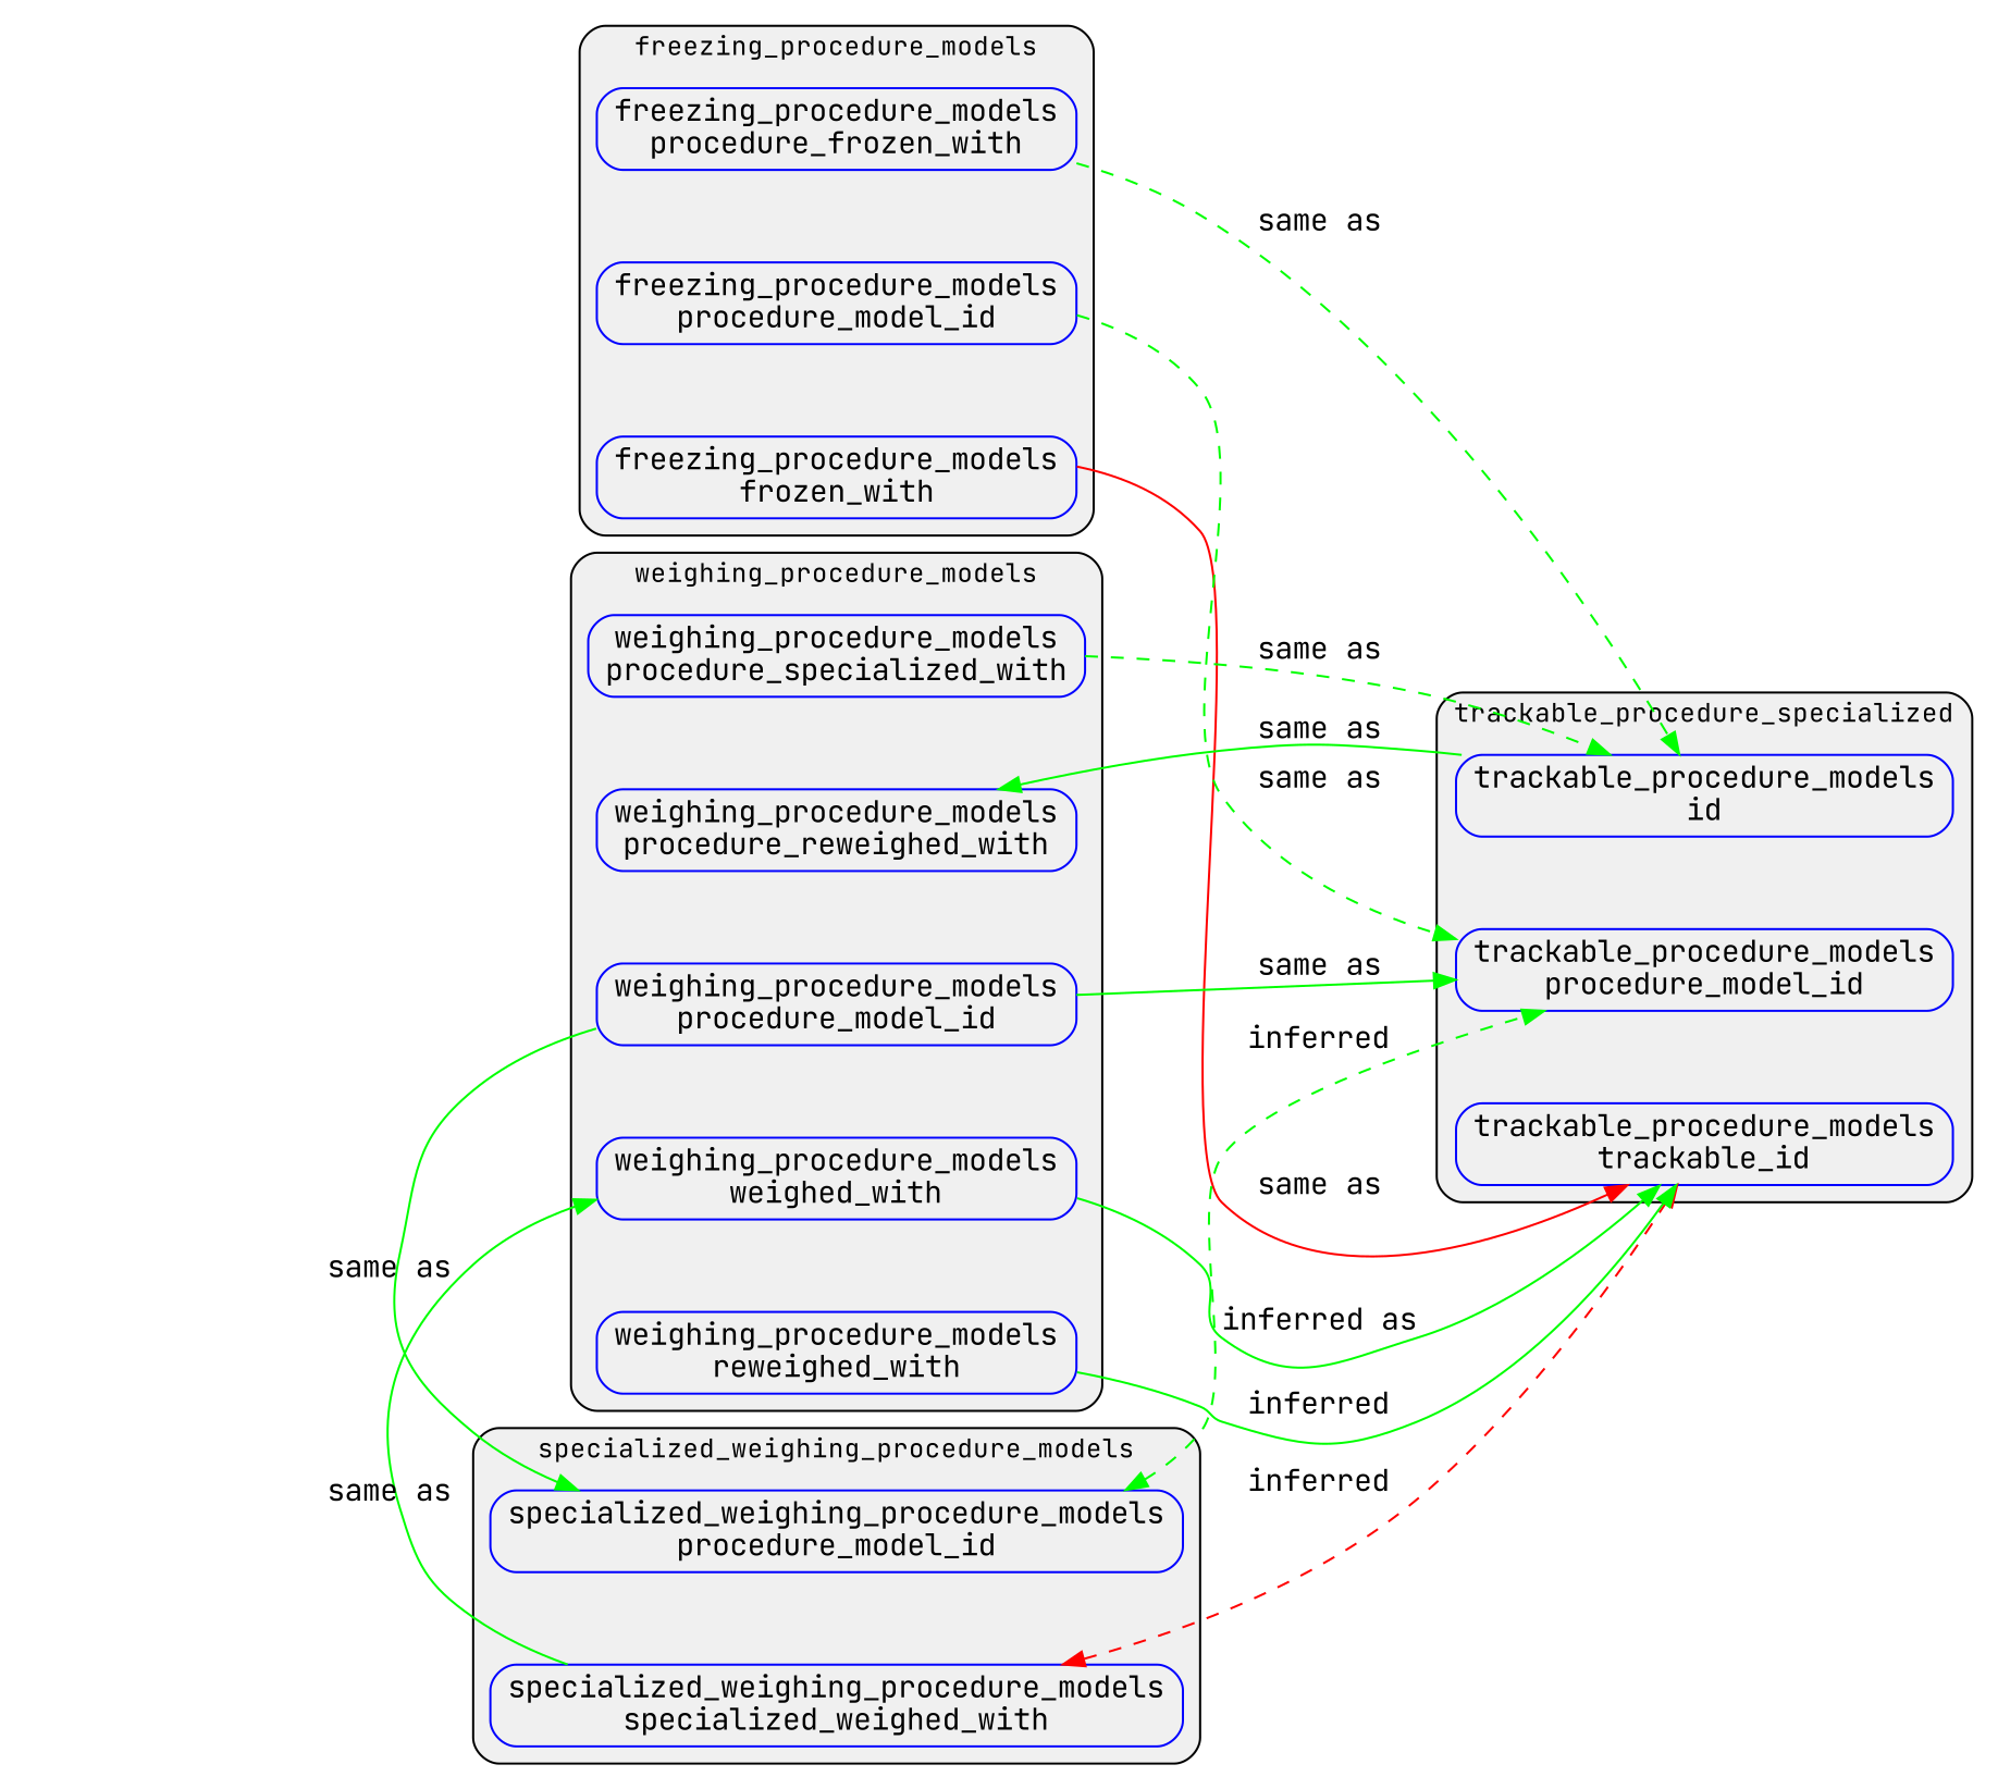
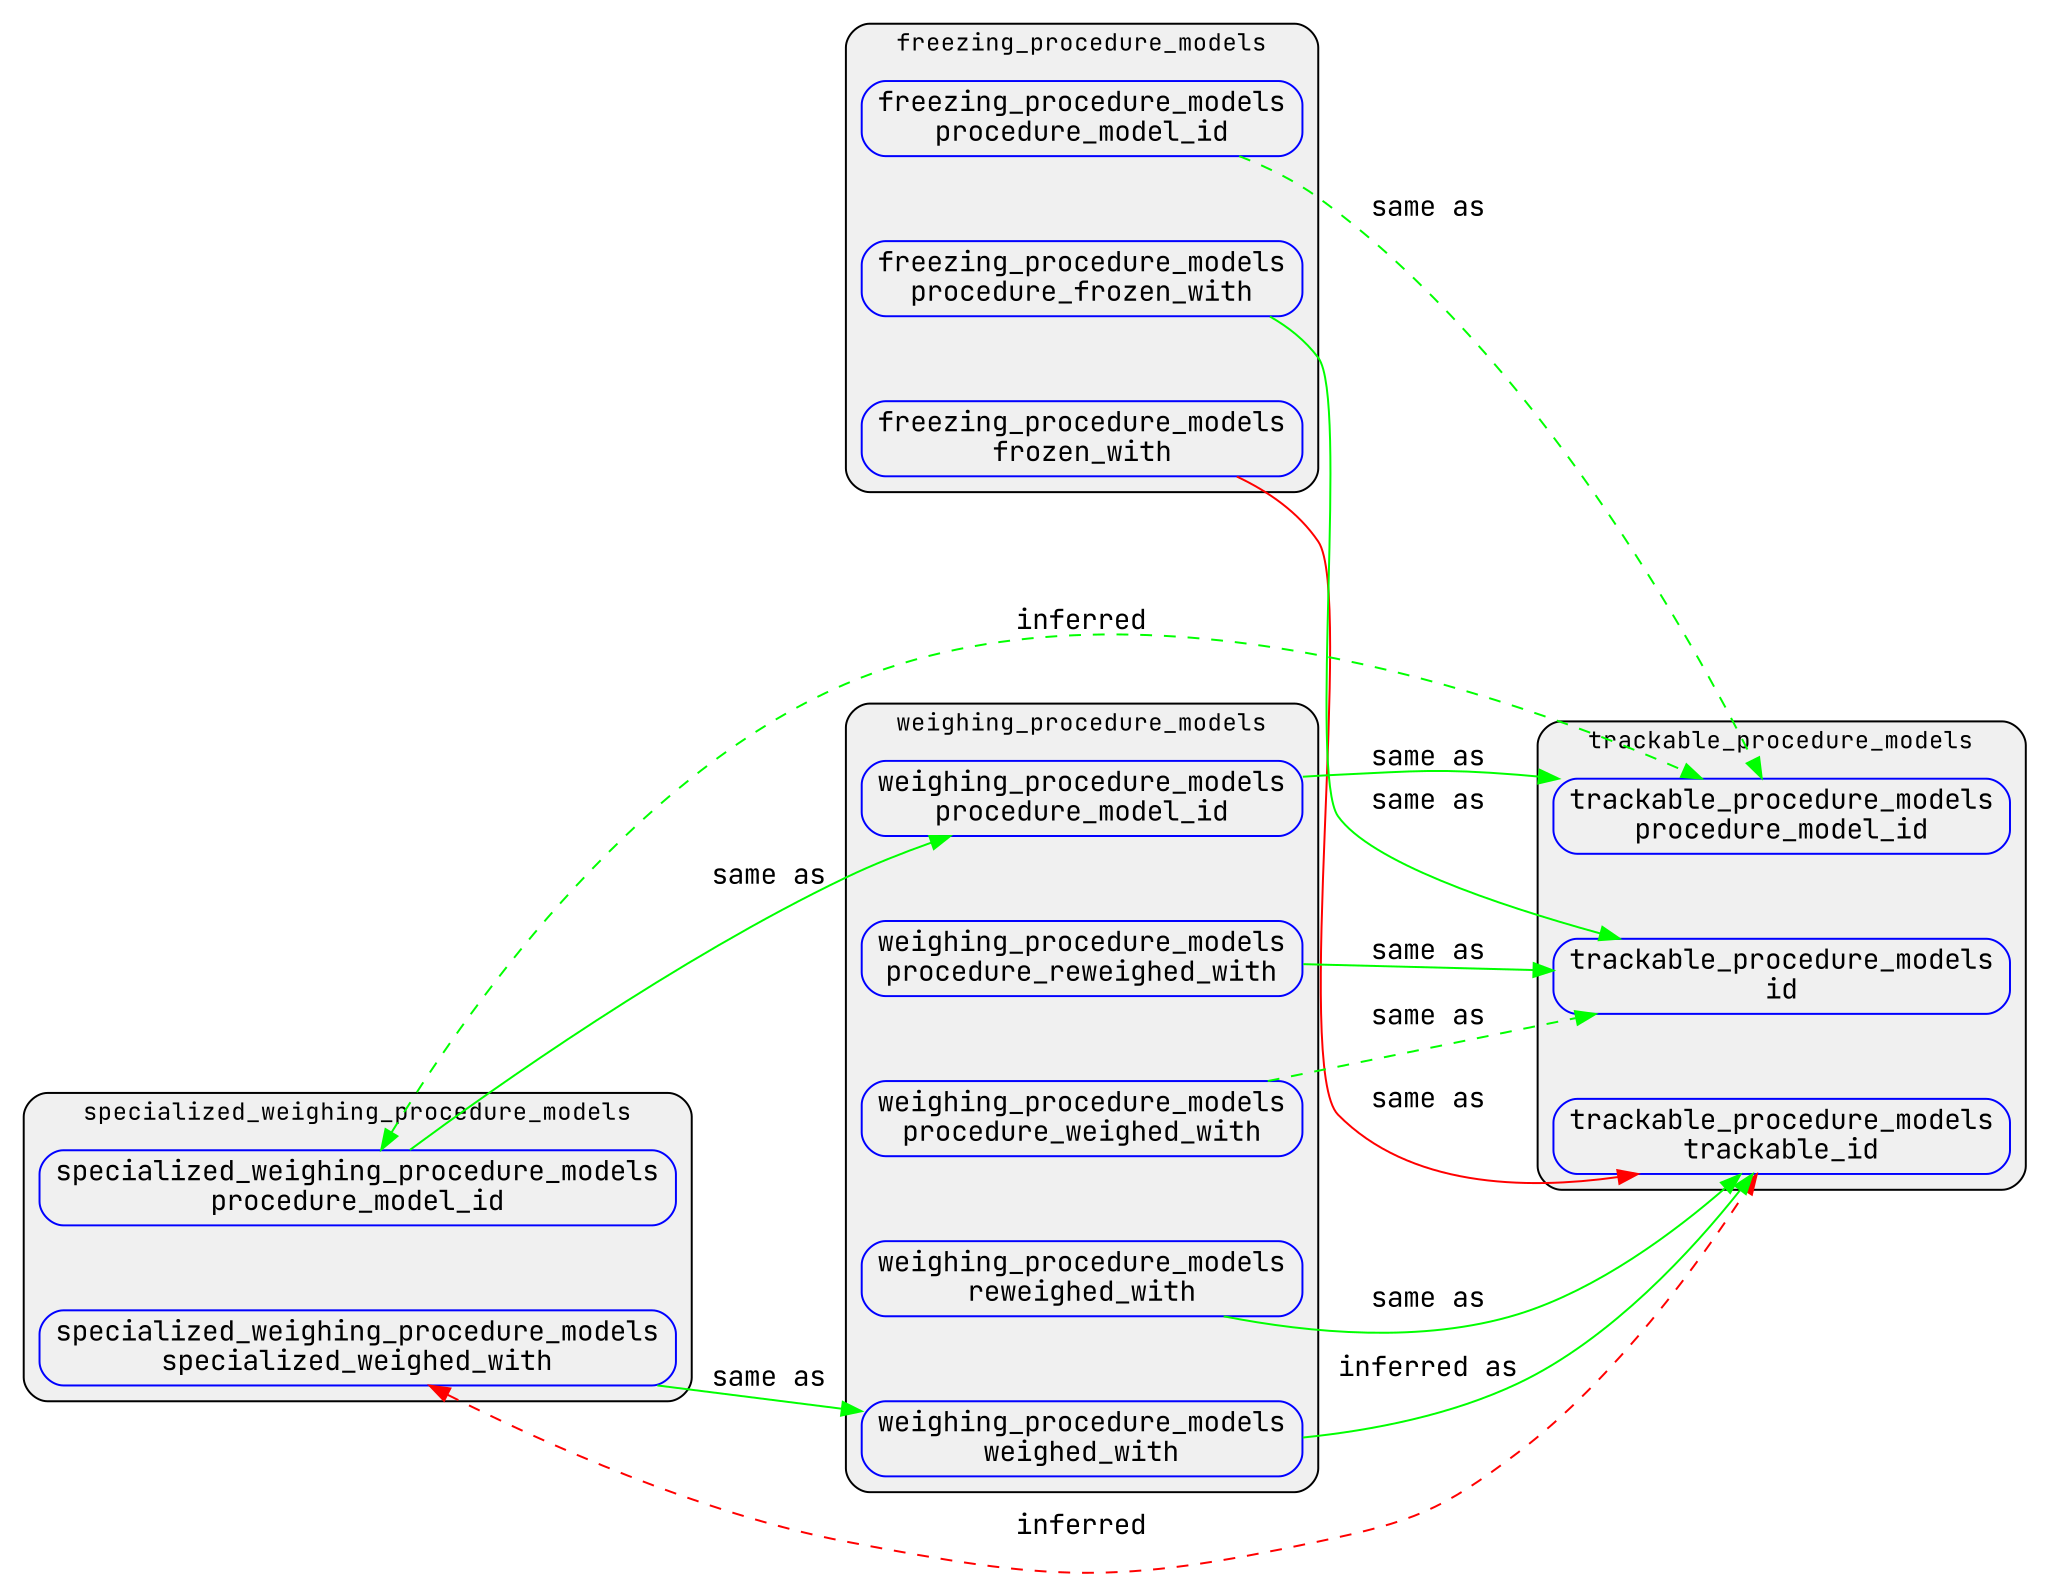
  digraph {
    bgcolor=white
    compound=true
    concentrate=true
    fontname="JetBrains Mono"
    fontsize=12
    nodesep=0.6
    rankdir=LR
    splines=true
    node [color=blue fillcolor="#ffffff" fontname="JetBrains Mono" shape=box style=rounded]
    edge [color=green fontname="JetBrains Mono"]
    n1 [label="freezing_procedure_models\nfrozen_with"]
    n2 [label="freezing_procedure_models\nprocedure_frozen_with"]
    n3 [label="freezing_procedure_models\nprocedure_model_id"]
    n4 [label="trackable_procedure_models\nid"]
    n5 [label="trackable_procedure_models\nprocedure_model_id"]
    n6 [label="trackable_procedure_models\ntrackable_id"]
    n7 [label="specialized_weighing_procedure_models\nprocedure_model_id"]
    n8 [label="specialized_weighing_procedure_models\nspecialized_weighed_with"]
    n9 [label="weighing_procedure_models\nprocedure_model_id"]
    n10 [label="weighing_procedure_models\nprocedure_reweighed_with"]
-   n11 [label="weighing_procedure_models\nprocedure_specialized_with"]
+   n11 [label="weighing_procedure_models\nprocedure_weighed_with"]
    n12 [label="weighing_procedure_models\nreweighed_with"]
    n13 [label="weighing_procedure_models\nweighed_with"]
    subgraph cluster_1 {
      fillcolor="#f0f0f0"
      label=freezing_procedure_models
      style="filled, rounded"
      n1
      n2
      n3
    }
    subgraph cluster_2 {
      fillcolor="#f0f0f0"
-     label=trackable_procedure_specialized
+     label=trackable_procedure_models
      style="filled, rounded"
      n4
      n5
      n6
    }
    subgraph cluster_3 {
      fillcolor="#f0f0f0"
      label=specialized_weighing_procedure_models
      style="filled, rounded"
      n7
      n8
    }
    subgraph cluster_4 {
      fillcolor="#f0f0f0"
      label=weighing_procedure_models
      style="filled, rounded"
      n9
      n10
      n11
      n12
      n13
    }
    n1 -> n6 [color=red label="same as"]
-   n2 -> n4 [label="same as" style=dashed]
+   n2 -> n4 [label="same as"]
    n3 -> n5 [label="same as" style=dashed]
    n7 -> n5 [dir=both label=inferred style=dashed]
-   n9 -> n7 [label="same as"]
+   n7 -> n9 [label="same as"]
    n8 -> n6 [color=red dir=both label=inferred style=dashed]
    n8 -> n13 [label="same as"]
    n9 -> n5 [label="same as"]
-   n4 -> n10 [label="same as"]
+   n10 -> n4 [label="same as"]
    n11 -> n4 [label="same as" style=dashed]
-   n12 -> n6 [label=inferred]
+   n12 -> n6 [label="same as"]
    n13 -> n6 [label="inferred as"]
  }
